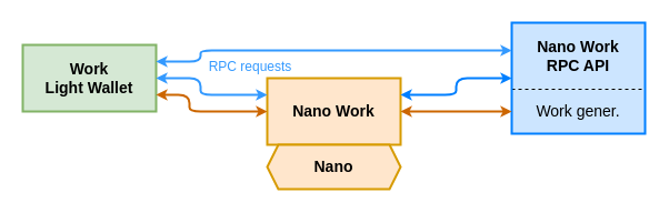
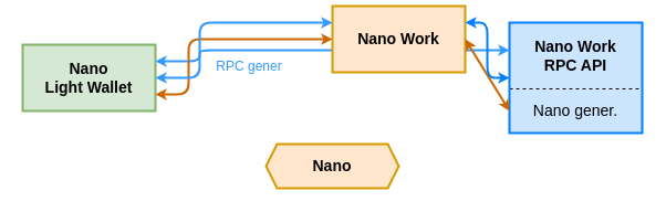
  <mxCell id="0" />
  <mxCell id="1" parent="0" />
  <mxCell id="2" value="&lt;font style=&quot;font-size: 14px&quot;&gt;&lt;b&gt;Nano Work&lt;br&gt;RPC API&lt;br&gt;&lt;/b&gt;&lt;/font&gt;" style="rounded=0;whiteSpace=wrap;html=1;fillColor=#CCE5FF;strokeColor=none;" parent="1" vertex="1"><mxGeometry x="460" y="20" width="120" height="60" as="geometry" /></mxCell>
- <mxCell id="3" value="&lt;font style=&quot;font-size: 14px&quot;&gt;Work gener.&lt;br&gt;&lt;/font&gt;" style="rounded=0;whiteSpace=wrap;html=1;fillColor=#CCE5FF;dashed=1;" parent="1" vertex="1"><mxGeometry x="460" y="80" width="120" height="40" as="geometry" /></mxCell>
+ <mxCell id="3" value="&lt;font style=&quot;font-size: 14px&quot;&gt;Nano gener.&lt;br&gt;&lt;/font&gt;" style="rounded=0;whiteSpace=wrap;html=1;fillColor=#CCE5FF;dashed=1;" parent="1" vertex="1"><mxGeometry x="460" y="80" width="120" height="40" as="geometry" /></mxCell>
  <mxCell id="4" value="" style="rounded=0;whiteSpace=wrap;html=1;fillColor=none;strokeWidth=2;strokeColor=#007FFF;" parent="1" vertex="1"><mxGeometry x="460" y="20" width="120" height="100" as="geometry" /></mxCell>
- <mxCell id="5" value="&lt;b&gt;&lt;font style=&quot;font-size: 14px&quot;&gt;Work&lt;br&gt;Light Wallet&lt;br&gt;&lt;/font&gt;&lt;/b&gt;" style="rounded=0;whiteSpace=wrap;html=1;strokeWidth=2;fillColor=#d5e8d4;strokeColor=#82b366;" parent="1" vertex="1"><mxGeometry x="20" y="40" width="120" height="60" as="geometry" /></mxCell>
+ <mxCell id="5" value="&lt;b&gt;&lt;font style=&quot;font-size: 14px&quot;&gt;Nano&lt;br&gt;Light Wallet&lt;br&gt;&lt;/font&gt;&lt;/b&gt;" style="rounded=0;whiteSpace=wrap;html=1;strokeWidth=2;fillColor=#d5e8d4;strokeColor=#82b366;" parent="1" vertex="1"><mxGeometry x="20" y="40" width="120" height="60" as="geometry" /></mxCell>
  <mxCell id="6" value="" style="endArrow=classic;html=1;entryX=0;entryY=0.25;entryDx=0;entryDy=0;edgeStyle=elbowEdgeStyle;strokeColor=#3399FF;strokeWidth=2;startArrow=classic;startFill=1;endSize=4;startSize=4;exitX=1;exitY=0.25;exitDx=0;exitDy=0;" parent="1" source="5" target="4" edge="1"><mxGeometry width="50" height="50" relative="1" as="geometry"><mxPoint x="190" y="40" as="sourcePoint" /><mxPoint x="110" y="140" as="targetPoint" /><Array as="points"><mxPoint x="180" y="55" /></Array></mxGeometry></mxCell>
- <mxCell id="7" value="&lt;div style=&quot;font-size: 14px&quot;&gt;&lt;b&gt;&lt;font style=&quot;font-size: 14px&quot;&gt;Nano Work&lt;br&gt;&lt;/font&gt;&lt;/b&gt;&lt;/div&gt;" style="rounded=0;whiteSpace=wrap;html=1;strokeColor=#d79b00;strokeWidth=2;fillColor=#ffe6cc;" parent="1" vertex="1"><mxGeometry x="240" y="70" width="120" height="60" as="geometry" /></mxCell>
+ <mxCell id="7" value="&lt;div style=&quot;font-size: 14px&quot;&gt;&lt;b&gt;&lt;font style=&quot;font-size: 14px&quot;&gt;Nano Work&lt;br&gt;&lt;/font&gt;&lt;/b&gt;&lt;/div&gt;" style="rounded=0;whiteSpace=wrap;html=1;strokeColor=#d79b00;strokeWidth=2;fillColor=#ffe6cc;" parent="1" vertex="1"><mxGeometry x="300" y="5" width="120" height="60" as="geometry" /></mxCell>
  <mxCell id="8" value="" style="endArrow=classic;html=1;strokeColor=#CC6600;strokeWidth=2;startArrow=classic;startFill=1;exitX=1;exitY=0.5;exitDx=0;exitDy=0;entryX=0;entryY=0.5;entryDx=0;entryDy=0;endSize=4;startSize=4;" parent="1" source="7" target="3" edge="1"><mxGeometry width="50" height="50" relative="1" as="geometry"><mxPoint x="-20" y="200" as="sourcePoint" /><mxPoint x="430" y="170" as="targetPoint" /></mxGeometry></mxCell>
  <mxCell id="9" value="" style="endArrow=classic;html=1;strokeColor=#CC6600;strokeWidth=2;startArrow=classic;startFill=1;entryX=0;entryY=0.5;entryDx=0;entryDy=0;endSize=4;startSize=4;edgeStyle=elbowEdgeStyle;exitX=1;exitY=0.75;exitDx=0;exitDy=0;" parent="1" source="5" target="7" edge="1"><mxGeometry width="50" height="50" relative="1" as="geometry"><mxPoint x="150" y="110" as="sourcePoint" /><mxPoint x="220" y="110" as="targetPoint" /><Array as="points"><mxPoint x="170" y="90" /></Array></mxGeometry></mxCell>
  <mxCell id="10" value="&lt;b&gt;&lt;font style=&quot;font-size: 14px&quot;&gt;Nano&lt;/font&gt;&lt;/b&gt;" style="shape=hexagon;perimeter=hexagonPerimeter2;whiteSpace=wrap;html=1;strokeColor=#d79b00;strokeWidth=2;fillColor=#ffe6cc;size=0.083;" parent="1" vertex="1"><mxGeometry x="240" y="130" width="120" height="40" as="geometry" /></mxCell>
- <mxCell id="11" value="&lt;font color=&quot;#3399FF&quot;&gt;RPC requests&lt;/font&gt;" style="text;html=1;strokeColor=none;fillColor=none;align=center;verticalAlign=middle;whiteSpace=wrap;rounded=0;" parent="1" vertex="1"><mxGeometry x="180" y="50" width="90" height="20" as="geometry" /></mxCell>
+ <mxCell id="11" value="&lt;font color=&quot;#3399FF&quot;&gt;RPC gener&lt;/font&gt;" style="text;html=1;strokeColor=none;fillColor=none;align=center;verticalAlign=middle;whiteSpace=wrap;rounded=0;" parent="1" vertex="1"><mxGeometry x="180" y="50" width="90" height="20" as="geometry" /></mxCell>
  <mxCell id="12" value="" style="endArrow=classic;html=1;entryX=0;entryY=0.25;entryDx=0;entryDy=0;edgeStyle=elbowEdgeStyle;strokeColor=#3399FF;strokeWidth=2;startArrow=classic;startFill=1;endSize=4;startSize=4;exitX=1;exitY=0.5;exitDx=0;exitDy=0;endFill=1;" edge="1" parent="1" source="5" target="7"><mxGeometry width="50" height="50" relative="1" as="geometry"><mxPoint x="150" y="65" as="sourcePoint" /><mxPoint x="470" y="60" as="targetPoint" /><Array as="points"><mxPoint x="180" y="80" /></Array></mxGeometry></mxCell>
  <mxCell id="13" value="" style="endArrow=classic;html=1;entryX=1;entryY=0.25;entryDx=0;entryDy=0;strokeColor=#007FFF;strokeWidth=2;startArrow=classic;startFill=1;endSize=4;startSize=4;exitX=0;exitY=0.5;exitDx=0;exitDy=0;endFill=1;edgeStyle=elbowEdgeStyle;" edge="1" parent="1" source="4" target="7"><mxGeometry width="50" height="50" relative="1" as="geometry"><mxPoint x="150" y="80" as="sourcePoint" /><mxPoint x="250" y="95" as="targetPoint" /></mxGeometry></mxCell>
